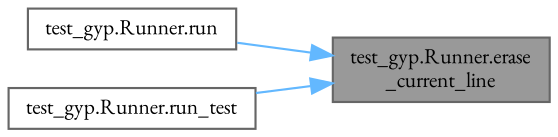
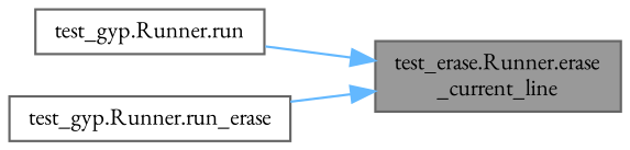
  digraph {
    fontname="EB Garamond"
    rankdir=RL
    node [color=grey40 fillcolor=white fontname="EB Garamond" fontsize=10 shape=box style=filled]
    edge [color=steelblue1 dir=back fontname="EB Garamond" fontsize=10 labelfontname=Helvetica labelfontsize=10 style=solid]
-   n1 [color=gray40 fillcolor=grey60 fontcolor=black height=0.2 label="test_gyp.Runner.erase\l_current_line" width=0.4]
+   n1 [color=gray40 fillcolor=grey60 fontcolor=black height=0.2 label="test_erase.Runner.erase\l_current_line" width=0.4]
    n2 [height=0.2 label="test_gyp.Runner.run" width=0.4]
-   n3 [height=0.2 label="test_gyp.Runner.run_test" width=0.4]
+   n3 [height=0.2 label="test_gyp.Runner.run_erase" width=0.4]
    n1 -> n2
    n1 -> n3
  }
